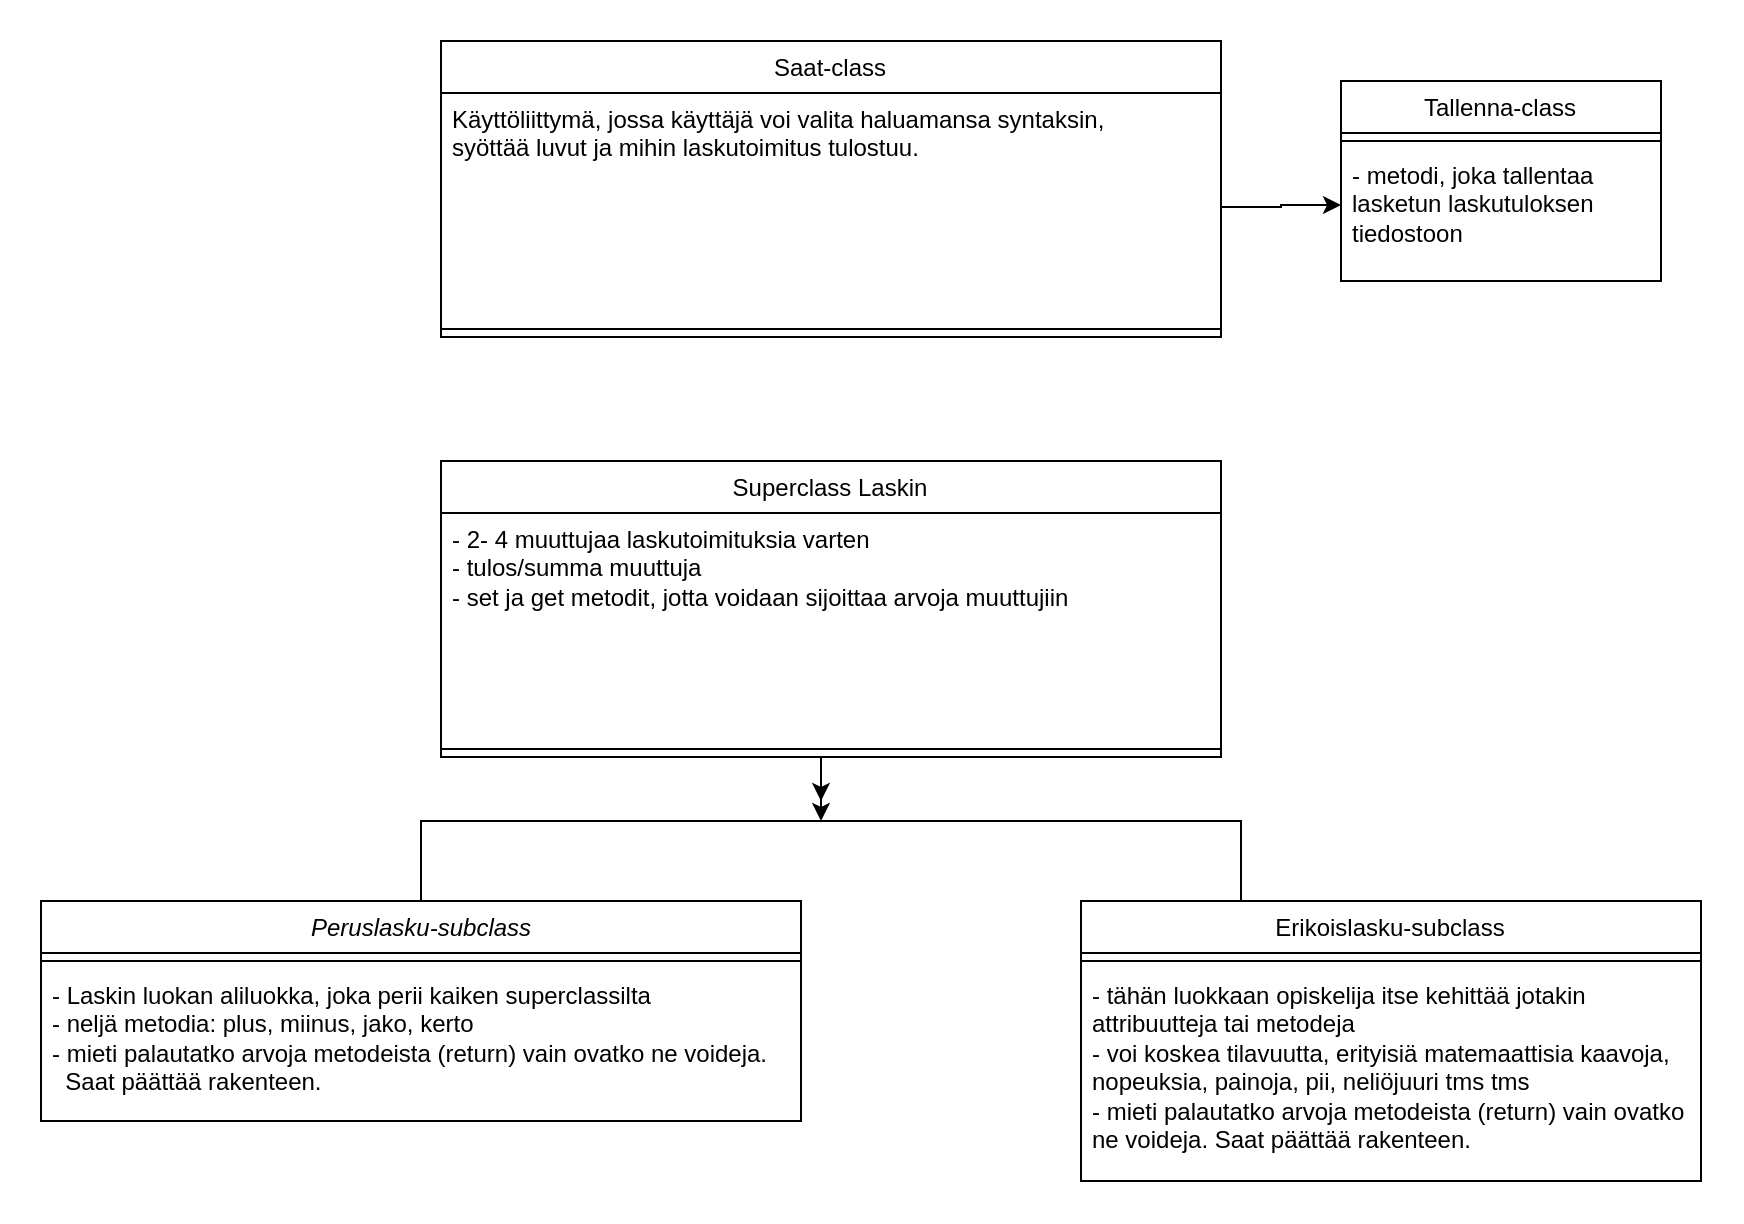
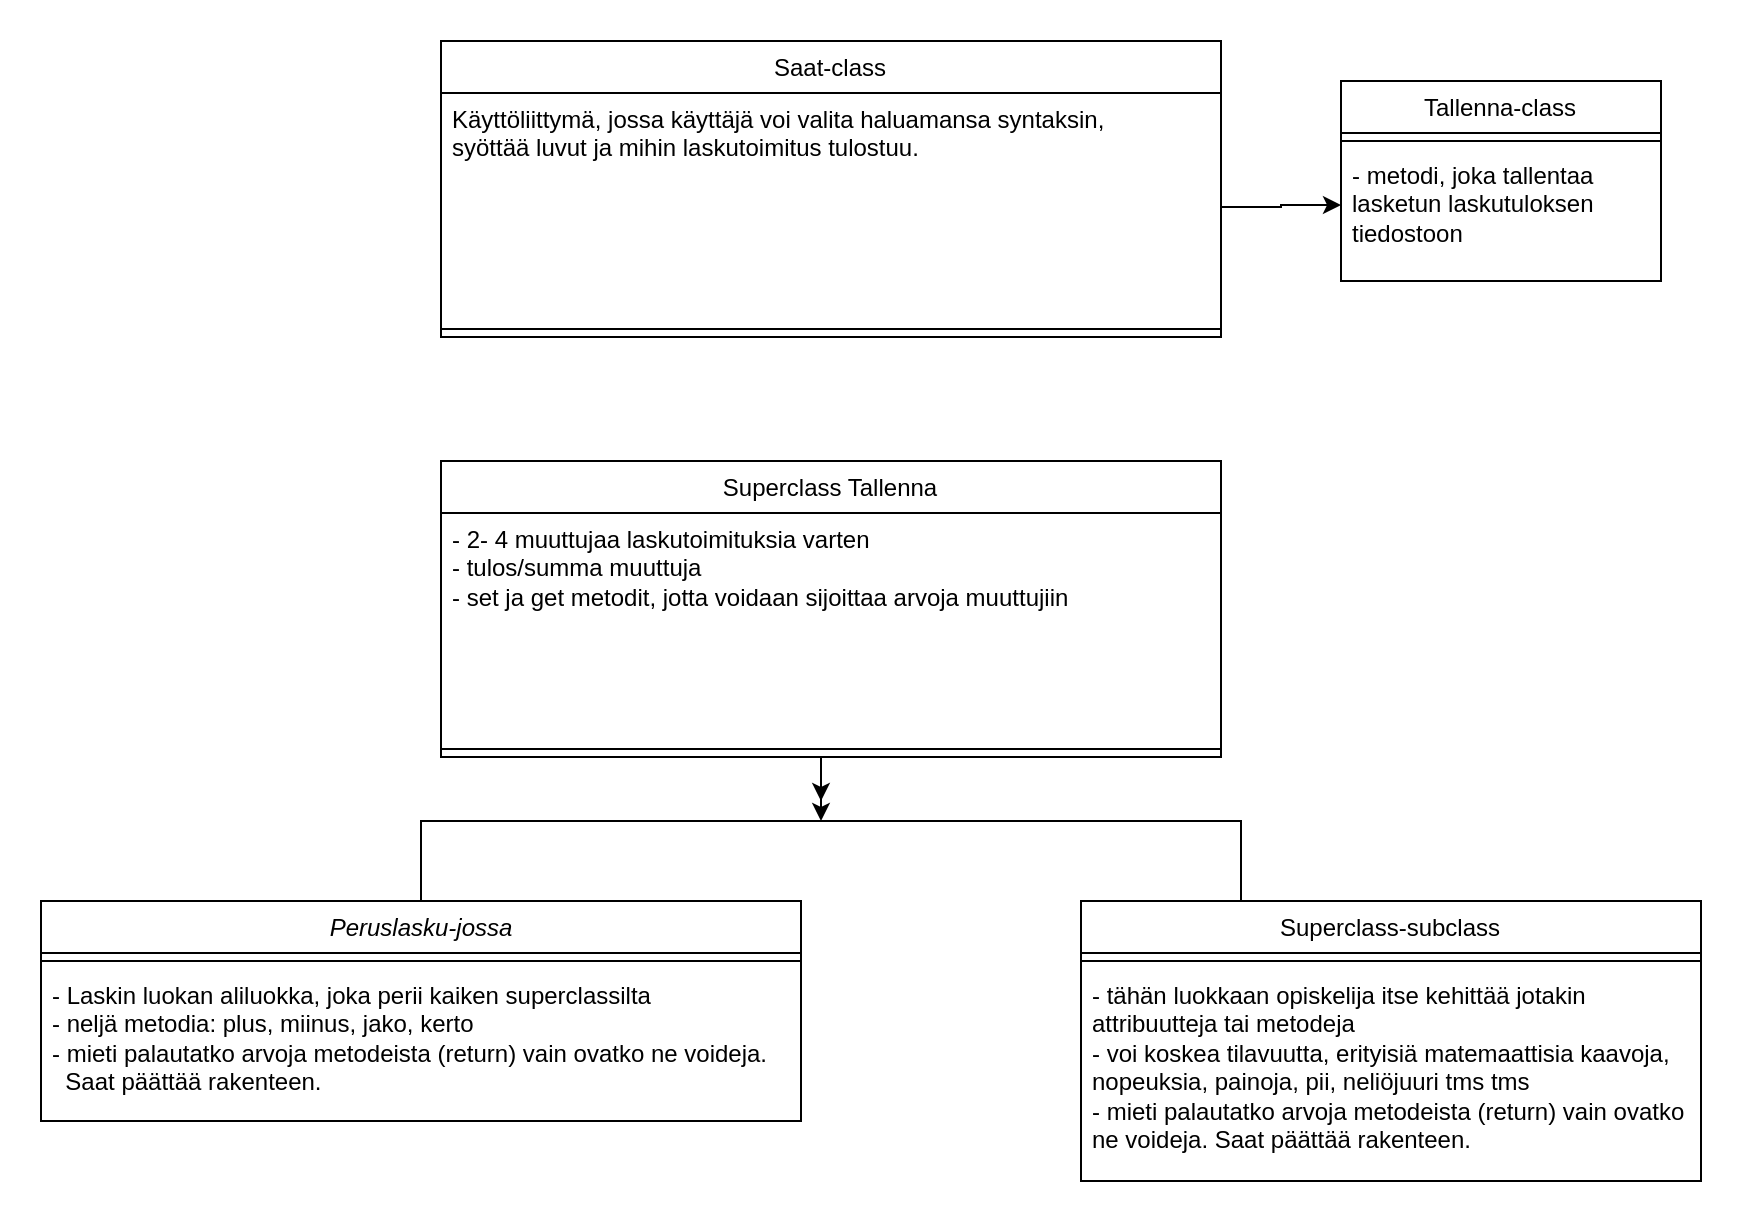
  <mxCell id="0" />
  <mxCell id="1" parent="0" />
- <mxCell id="2" value="Peruslasku-subclass" style="swimlane;fontStyle=2;align=center;verticalAlign=top;childLayout=stackLayout;horizontal=1;startSize=26;horizontalStack=0;resizeParent=1;resizeLast=0;collapsible=1;marginBottom=0;rounded=0;shadow=0;strokeWidth=1;html=1;" parent="1" vertex="1"><mxGeometry x="20" y="450" width="380" height="110" as="geometry"><mxRectangle x="230" y="140" width="160" height="26" as="alternateBounds" /></mxGeometry></mxCell>
+ <mxCell id="2" value="Peruslasku-jossa" style="swimlane;fontStyle=2;align=center;verticalAlign=top;childLayout=stackLayout;horizontal=1;startSize=26;horizontalStack=0;resizeParent=1;resizeLast=0;collapsible=1;marginBottom=0;rounded=0;shadow=0;strokeWidth=1;html=1;" parent="1" vertex="1"><mxGeometry x="20" y="450" width="380" height="110" as="geometry"><mxRectangle x="230" y="140" width="160" height="26" as="alternateBounds" /></mxGeometry></mxCell>
  <mxCell id="3" value="" style="line;html=1;strokeWidth=1;align=left;verticalAlign=middle;spacingTop=-1;spacingLeft=3;spacingRight=3;rotatable=0;labelPosition=right;points=[];portConstraint=eastwest;" parent="2" vertex="1"><mxGeometry y="26" width="380" height="8" as="geometry" /></mxCell>
  <mxCell id="4" value="- Laskin luokan aliluokka, joka perii kaiken superclassilta&lt;br&gt;- neljä metodia: plus, miinus, jako, kerto&lt;br&gt;- mieti palautatko arvoja metodeista (return) vain ovatko ne voideja.&lt;div&gt;&amp;nbsp; Saat päättää rakenteen.&lt;/div&gt;" style="text;align=left;verticalAlign=top;spacingLeft=4;spacingRight=4;overflow=hidden;rotatable=0;points=[[0,0.5],[1,0.5]];portConstraint=eastwest;html=1;" parent="2" vertex="1"><mxGeometry y="34" width="380" height="76" as="geometry" /></mxCell>
- <mxCell id="5" value="Erikoislasku-subclass&#10;&#10;" style="swimlane;fontStyle=0;align=center;verticalAlign=top;childLayout=stackLayout;horizontal=1;startSize=26;horizontalStack=0;resizeParent=1;resizeLast=0;collapsible=1;marginBottom=0;rounded=0;shadow=0;strokeWidth=1;" parent="1" vertex="1"><mxGeometry x="540" y="450" width="310" height="140" as="geometry"><mxRectangle x="130" y="380" width="160" height="26" as="alternateBounds" /></mxGeometry></mxCell>
+ <mxCell id="5" value="Superclass-subclass&#10;&#10;" style="swimlane;fontStyle=0;align=center;verticalAlign=top;childLayout=stackLayout;horizontal=1;startSize=26;horizontalStack=0;resizeParent=1;resizeLast=0;collapsible=1;marginBottom=0;rounded=0;shadow=0;strokeWidth=1;" parent="1" vertex="1"><mxGeometry x="540" y="450" width="310" height="140" as="geometry"><mxRectangle x="130" y="380" width="160" height="26" as="alternateBounds" /></mxGeometry></mxCell>
  <mxCell id="6" value="" style="line;html=1;strokeWidth=1;align=left;verticalAlign=middle;spacingTop=-1;spacingLeft=3;spacingRight=3;rotatable=0;labelPosition=right;points=[];portConstraint=eastwest;" parent="5" vertex="1"><mxGeometry y="26" width="310" height="8" as="geometry" /></mxCell>
  <mxCell id="7" value="- tähän luokkaan opiskelija itse kehittää jotakin attribuutteja tai metodeja&#10;- voi koskea tilavuutta, erityisiä matemaattisia kaavoja, nopeuksia, painoja, pii, neliöjuuri tms tms&#10;- mieti palautatko arvoja metodeista (return) vain ovatko ne voideja. Saat päättää rakenteen." style="text;align=left;verticalAlign=top;spacingLeft=4;spacingRight=4;overflow=hidden;rotatable=0;points=[[0,0.5],[1,0.5]];portConstraint=eastwest;fontStyle=0;whiteSpace=wrap;" parent="5" vertex="1"><mxGeometry y="34" width="310" height="106" as="geometry" /></mxCell>
  <mxCell id="8" style="edgeStyle=orthogonalEdgeStyle;rounded=0;orthogonalLoop=1;jettySize=auto;html=1;exitX=0.5;exitY=1;exitDx=0;exitDy=0;" edge="1" parent="1" source="10"><mxGeometry relative="1" as="geometry"><mxPoint x="410" y="410" as="targetPoint" /></mxGeometry></mxCell>
  <mxCell id="9" style="edgeStyle=orthogonalEdgeStyle;rounded=0;orthogonalLoop=1;jettySize=auto;html=1;exitX=0.5;exitY=1;exitDx=0;exitDy=0;" edge="1" parent="1" source="10"><mxGeometry relative="1" as="geometry"><mxPoint x="410" y="400" as="targetPoint" /></mxGeometry></mxCell>
- <mxCell id="10" value="Superclass Laskin" style="swimlane;fontStyle=0;align=center;verticalAlign=top;childLayout=stackLayout;horizontal=1;startSize=26;horizontalStack=0;resizeParent=1;resizeLast=0;collapsible=1;marginBottom=0;rounded=0;shadow=0;strokeWidth=1;" parent="1" vertex="1"><mxGeometry x="220" y="230" width="390" height="148" as="geometry"><mxRectangle x="340" y="380" width="170" height="26" as="alternateBounds" /></mxGeometry></mxCell>
+ <mxCell id="10" value="Superclass Tallenna" style="swimlane;fontStyle=0;align=center;verticalAlign=top;childLayout=stackLayout;horizontal=1;startSize=26;horizontalStack=0;resizeParent=1;resizeLast=0;collapsible=1;marginBottom=0;rounded=0;shadow=0;strokeWidth=1;" parent="1" vertex="1"><mxGeometry x="220" y="230" width="390" height="148" as="geometry"><mxRectangle x="340" y="380" width="170" height="26" as="alternateBounds" /></mxGeometry></mxCell>
  <mxCell id="11" value="- 2- 4 muuttujaa laskutoimituksia varten&lt;br&gt;- tulos/summa muuttuja&lt;br&gt;- set ja get metodit, jotta voidaan sijoittaa arvoja muuttujiin" style="text;align=left;verticalAlign=top;spacingLeft=4;spacingRight=4;overflow=hidden;rotatable=0;points=[[0,0.5],[1,0.5]];portConstraint=eastwest;html=1;" parent="10" vertex="1"><mxGeometry y="26" width="390" height="114" as="geometry" /></mxCell>
  <mxCell id="12" value="" style="line;html=1;strokeWidth=1;align=left;verticalAlign=middle;spacingTop=-1;spacingLeft=3;spacingRight=3;rotatable=0;labelPosition=right;points=[];portConstraint=eastwest;" parent="10" vertex="1"><mxGeometry y="140" width="390" height="8" as="geometry" /></mxCell>
  <mxCell id="13" value="Tallenna-class" style="swimlane;fontStyle=0;align=center;verticalAlign=top;childLayout=stackLayout;horizontal=1;startSize=26;horizontalStack=0;resizeParent=1;resizeLast=0;collapsible=1;marginBottom=0;rounded=0;shadow=0;strokeWidth=1;" parent="1" vertex="1"><mxGeometry x="670" y="40" width="160" height="100" as="geometry"><mxRectangle x="550" y="140" width="160" height="26" as="alternateBounds" /></mxGeometry></mxCell>
  <mxCell id="14" value="" style="line;html=1;strokeWidth=1;align=left;verticalAlign=middle;spacingTop=-1;spacingLeft=3;spacingRight=3;rotatable=0;labelPosition=right;points=[];portConstraint=eastwest;" parent="13" vertex="1"><mxGeometry y="26" width="160" height="8" as="geometry" /></mxCell>
  <mxCell id="15" value="- metodi, joka tallentaa lasketun laskutuloksen tiedostoon" style="text;align=left;verticalAlign=top;spacingLeft=4;spacingRight=4;overflow=hidden;rotatable=0;points=[[0,0.5],[1,0.5]];portConstraint=eastwest;whiteSpace=wrap;" parent="13" vertex="1"><mxGeometry y="34" width="160" height="56" as="geometry" /></mxCell>
  <mxCell id="16" value="" style="endArrow=none;html=1;rounded=0;" edge="1" parent="1"><mxGeometry width="50" height="50" relative="1" as="geometry"><mxPoint x="210" y="410" as="sourcePoint" /><mxPoint x="620" y="410" as="targetPoint" /><Array as="points"><mxPoint x="210" y="450" /><mxPoint x="210" y="410" /><mxPoint x="620" y="410" /><mxPoint x="620" y="450" /></Array></mxGeometry></mxCell>
  <mxCell id="17" value="Saat-class" style="swimlane;fontStyle=0;align=center;verticalAlign=top;childLayout=stackLayout;horizontal=1;startSize=26;horizontalStack=0;resizeParent=1;resizeLast=0;collapsible=1;marginBottom=0;rounded=0;shadow=0;strokeWidth=1;" vertex="1" parent="1"><mxGeometry x="220" y="20" width="390" height="148" as="geometry"><mxRectangle x="340" y="380" width="170" height="26" as="alternateBounds" /></mxGeometry></mxCell>
  <mxCell id="18" value="Käyttöliittymä, jossa käyttäjä voi valita haluamansa syntaksin,&amp;nbsp;&lt;div&gt;syöttää luvut ja mihin laskutoimitus tulostuu.&lt;/div&gt;" style="text;align=left;verticalAlign=top;spacingLeft=4;spacingRight=4;overflow=hidden;rotatable=0;points=[[0,0.5],[1,0.5]];portConstraint=eastwest;html=1;" vertex="1" parent="17"><mxGeometry y="26" width="390" height="114" as="geometry" /></mxCell>
  <mxCell id="19" value="" style="line;html=1;strokeWidth=1;align=left;verticalAlign=middle;spacingTop=-1;spacingLeft=3;spacingRight=3;rotatable=0;labelPosition=right;points=[];portConstraint=eastwest;" vertex="1" parent="17"><mxGeometry y="140" width="390" height="8" as="geometry" /></mxCell>
  <mxCell id="20" value="" style="edgeStyle=orthogonalEdgeStyle;rounded=0;orthogonalLoop=1;jettySize=auto;html=1;" edge="1" parent="1" source="18" target="15"><mxGeometry relative="1" as="geometry" /></mxCell>
